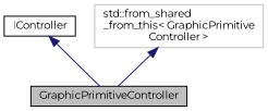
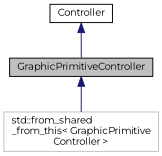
  digraph {
    fontname=Montserrat
    node [color=black fillcolor=white fontname=Montserrat fontsize=10 shape=record style=filled]
    edge [color=midnightblue dir=back fontname=Montserrat fontsize=10 labelfontname=Helvetica labelfontsize=10 style=solid]
    n1 [fillcolor=grey75 fontcolor=black height=0.2 label=GraphicPrimitiveController width=0.4]
-   n2 [height=0.2 label=IController width=0.4]
+   n2 [height=0.2 label=Controller width=0.4]
    n3 [color=grey75 height=0.2 label="std::from_shared\l_from_this\< GraphicPrimitive\lController \>" width=0.4]
    n2 -> n1
-   n3 -> n1
+   n1 -> n3
  }
